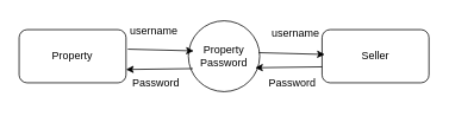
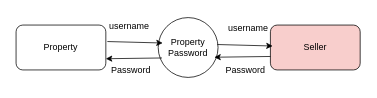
  <mxCell id="0" />
  <mxCell id="1" parent="0" />
  <mxCell id="2" value="Property" style="rounded=1;whiteSpace=wrap;html=1;" parent="1" vertex="1"><mxGeometry x="20" y="33" width="120" height="60" as="geometry" /></mxCell>
  <mxCell id="3" value="Property Password" style="ellipse;whiteSpace=wrap;html=1;aspect=fixed;" parent="1" vertex="1"><mxGeometry x="210" y="23" width="80" height="80" as="geometry" /></mxCell>
- <mxCell id="4" value="Seller" style="rounded=1;whiteSpace=wrap;html=1;" parent="1" vertex="1"><mxGeometry x="360" y="33" width="120" height="60" as="geometry" /></mxCell>
+ <mxCell id="4" value="Seller" style="rounded=1;whiteSpace=wrap;html=1;fillColor=#f8cecc;" parent="1" vertex="1"><mxGeometry x="360" y="33" width="120" height="60" as="geometry" /></mxCell>
  <mxCell id="5" value="" style="endArrow=classic;html=1;rounded=0;entryX=0.075;entryY=0.425;entryDx=0;entryDy=0;entryPerimeter=0;exitX=1.017;exitY=0.367;exitDx=0;exitDy=0;exitPerimeter=0;" parent="1" source="2" target="3" edge="1"><mxGeometry width="50" height="50" relative="1" as="geometry"><mxPoint x="170" y="23" as="sourcePoint" /><mxPoint x="220" y="-27" as="targetPoint" /></mxGeometry></mxCell>
  <mxCell id="6" value="" style="endArrow=classic;html=1;rounded=0;entryX=0.075;entryY=0.425;entryDx=0;entryDy=0;entryPerimeter=0;exitX=1.017;exitY=0.367;exitDx=0;exitDy=0;exitPerimeter=0;" parent="1" edge="1"><mxGeometry width="50" height="50" relative="1" as="geometry"><mxPoint x="289.04" y="59.02" as="sourcePoint" /><mxPoint x="363" y="61" as="targetPoint" /></mxGeometry></mxCell>
  <mxCell id="7" value="" style="endArrow=classic;html=1;rounded=0;entryX=1;entryY=0.75;entryDx=0;entryDy=0;exitX=0.063;exitY=0.675;exitDx=0;exitDy=0;exitPerimeter=0;" parent="1" source="3" target="2" edge="1"><mxGeometry width="50" height="50" relative="1" as="geometry"><mxPoint x="160" y="253" as="sourcePoint" /><mxPoint x="210" y="203" as="targetPoint" /></mxGeometry></mxCell>
  <mxCell id="8" value="" style="endArrow=classic;html=1;rounded=0;entryX=1;entryY=0.75;entryDx=0;entryDy=0;exitX=0.063;exitY=0.675;exitDx=0;exitDy=0;exitPerimeter=0;" parent="1" edge="1"><mxGeometry width="50" height="50" relative="1" as="geometry"><mxPoint x="360.04" y="75" as="sourcePoint" /><mxPoint x="285" y="76" as="targetPoint" /></mxGeometry></mxCell>
  <mxCell id="9" value="username" style="text;html=1;align=center;verticalAlign=middle;resizable=0;points=[];autosize=1;strokeColor=none;fillColor=none;" parent="1" vertex="1"><mxGeometry x="131" y="20" width="80" height="30" as="geometry" /></mxCell>
  <mxCell id="10" value="username" style="text;html=1;align=center;verticalAlign=middle;resizable=0;points=[];autosize=1;strokeColor=none;fillColor=none;" parent="1" vertex="1"><mxGeometry x="290" y="23" width="80" height="30" as="geometry" /></mxCell>
  <mxCell id="11" value="Password&lt;span style=&quot;white-space: pre;&quot;&gt;&#09;&lt;/span&gt;" style="text;html=1;align=center;verticalAlign=middle;resizable=0;points=[];autosize=1;strokeColor=none;fillColor=none;" parent="1" vertex="1"><mxGeometry x="137" y="79" width="100" height="30" as="geometry" /></mxCell>
  <mxCell id="12" value="Password&lt;span style=&quot;white-space: pre;&quot;&gt;&#09;&lt;/span&gt;" style="text;html=1;align=center;verticalAlign=middle;resizable=0;points=[];autosize=1;strokeColor=none;fillColor=none;" parent="1" vertex="1"><mxGeometry x="290" y="79" width="100" height="30" as="geometry" /></mxCell>
